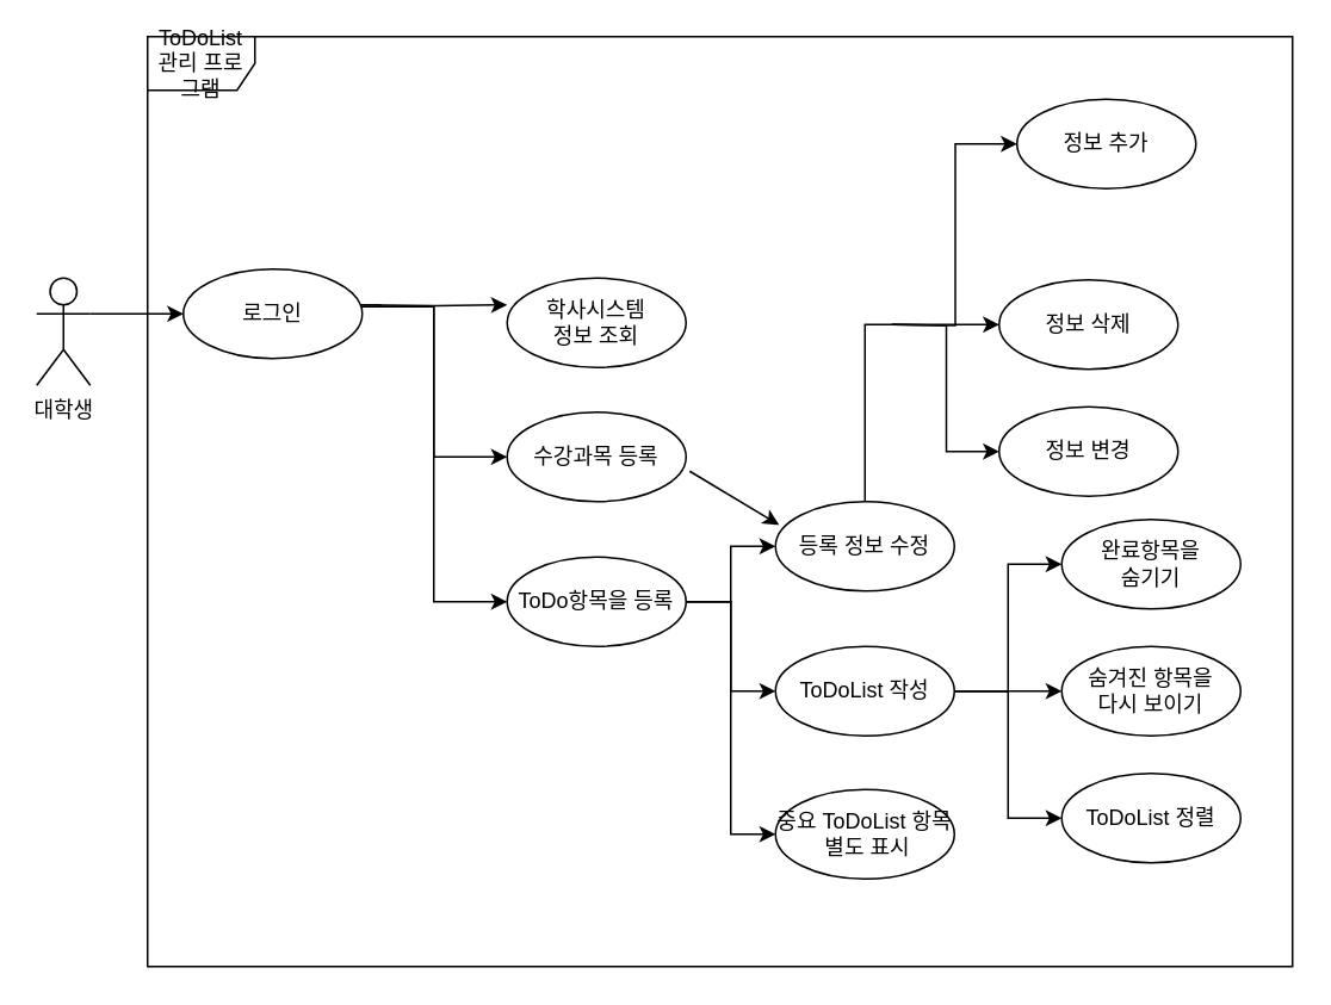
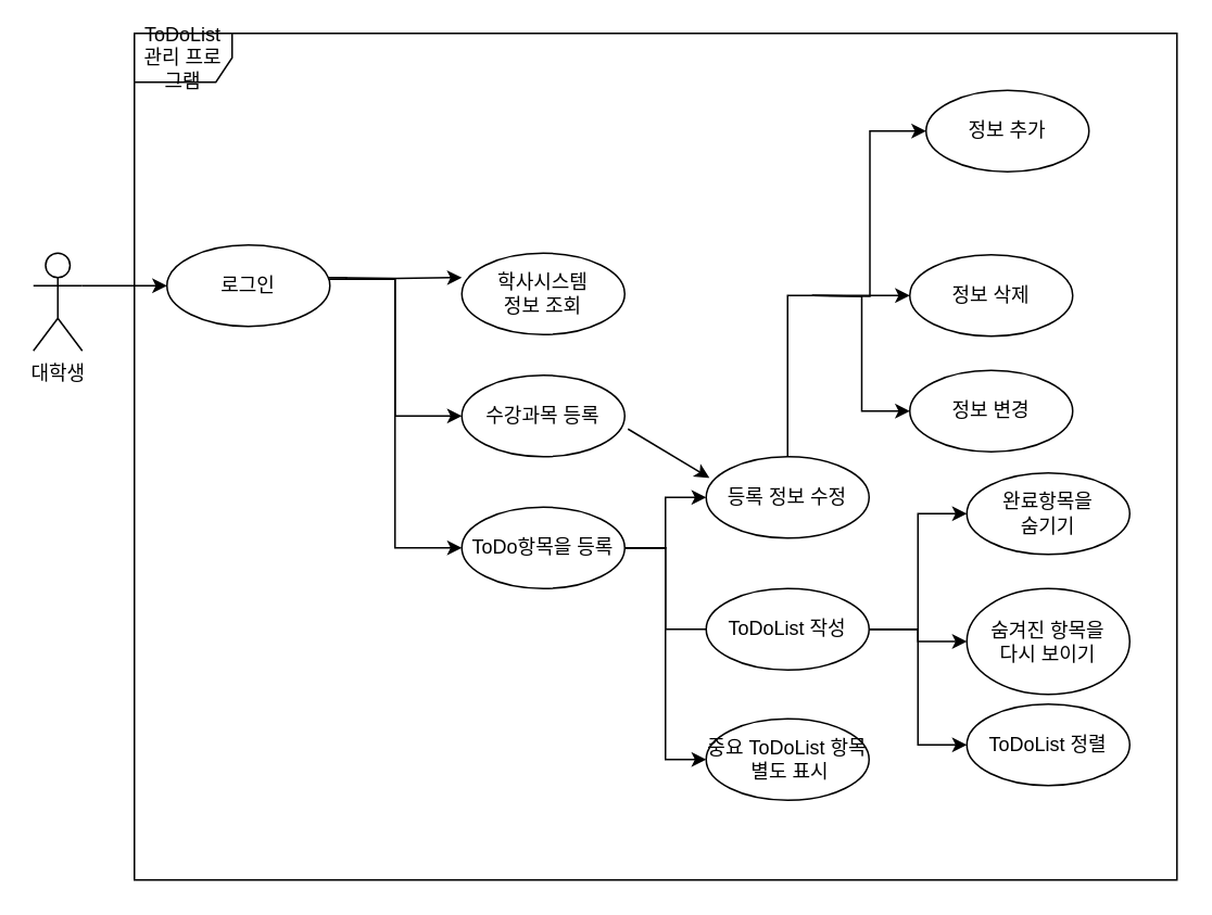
  <mxCell id="0" />
  <mxCell id="1" parent="0" />
  <mxCell id="2" value="ToDoList 관리 프로그램" style="shape=umlFrame;whiteSpace=wrap;html=1;pointerEvents=0;" parent="1" vertex="1"><mxGeometry x="82" y="20" width="640" height="520" as="geometry" /></mxCell>
  <mxCell id="3" style="edgeStyle=orthogonalEdgeStyle;rounded=0;orthogonalLoop=1;jettySize=auto;html=1;exitX=1;exitY=0.333;exitDx=0;exitDy=0;exitPerimeter=0;entryX=0;entryY=0.5;entryDx=0;entryDy=0;" parent="1" target="19" edge="1"><mxGeometry relative="1" as="geometry"><mxPoint x="173" y="170" as="sourcePoint" /><Array as="points"><mxPoint x="212" y="170" /><mxPoint x="212" y="171" /><mxPoint x="242" y="171" /><mxPoint x="242" y="255" /></Array></mxGeometry></mxCell>
  <mxCell id="4" style="edgeStyle=orthogonalEdgeStyle;rounded=0;orthogonalLoop=1;jettySize=auto;html=1;exitX=1;exitY=0.333;exitDx=0;exitDy=0;exitPerimeter=0;entryX=0;entryY=0.5;entryDx=0;entryDy=0;" parent="1" target="18" edge="1"><mxGeometry relative="1" as="geometry"><mxPoint x="173" y="170" as="sourcePoint" /><Array as="points"><mxPoint x="173" y="171" /><mxPoint x="242" y="171" /><mxPoint x="242" y="336" /></Array></mxGeometry></mxCell>
  <mxCell id="5" style="edgeStyle=orthogonalEdgeStyle;rounded=0;orthogonalLoop=1;jettySize=auto;html=1;exitX=1;exitY=0.333;exitDx=0;exitDy=0;exitPerimeter=0;entryX=0;entryY=0.5;entryDx=0;entryDy=0;" parent="1" source="6" target="20" edge="1"><mxGeometry relative="1" as="geometry" /></mxCell>
  <mxCell id="6" value="대학생" style="shape=umlActor;verticalLabelPosition=bottom;verticalAlign=top;html=1;" parent="1" vertex="1"><mxGeometry x="20" y="155" width="30" height="60" as="geometry" /></mxCell>
  <mxCell id="7" value="학사시스템&lt;br&gt;정보 조회" style="ellipse;whiteSpace=wrap;html=1;" parent="1" vertex="1"><mxGeometry x="283" y="155" width="100" height="50" as="geometry" /></mxCell>
  <mxCell id="8" value="등록 정보 수정" style="ellipse;whiteSpace=wrap;html=1;" parent="1" vertex="1"><mxGeometry x="433" y="280" width="100" height="50" as="geometry" /></mxCell>
- <mxCell id="9" value="숨겨진 항목을&lt;br&gt;다시 보이기" style="ellipse;whiteSpace=wrap;html=1;" parent="1" vertex="1"><mxGeometry x="593" y="361" width="100" height="50" as="geometry" /></mxCell>
+ <mxCell id="9" value="숨겨진 항목을&lt;br&gt;다시 보이기" style="ellipse;whiteSpace=wrap;html=1;" parent="1" vertex="1"><mxGeometry x="593" y="361" width="100" height="65" as="geometry" /></mxCell>
  <mxCell id="10" value="완료항목을&lt;br&gt;숨기기" style="ellipse;whiteSpace=wrap;html=1;" parent="1" vertex="1"><mxGeometry x="593" y="290" width="100" height="50" as="geometry" /></mxCell>
  <mxCell id="11" style="edgeStyle=orthogonalEdgeStyle;rounded=0;orthogonalLoop=1;jettySize=auto;html=1;exitX=1;exitY=0.5;exitDx=0;exitDy=0;entryX=0;entryY=0.5;entryDx=0;entryDy=0;" parent="1" source="14" target="10" edge="1"><mxGeometry relative="1" as="geometry" /></mxCell>
  <mxCell id="12" style="edgeStyle=orthogonalEdgeStyle;rounded=0;orthogonalLoop=1;jettySize=auto;html=1;exitX=1;exitY=0.5;exitDx=0;exitDy=0;entryX=0;entryY=0.5;entryDx=0;entryDy=0;" parent="1" source="14" target="9" edge="1"><mxGeometry relative="1" as="geometry" /></mxCell>
  <mxCell id="13" style="edgeStyle=orthogonalEdgeStyle;rounded=0;orthogonalLoop=1;jettySize=auto;html=1;exitX=1;exitY=0.5;exitDx=0;exitDy=0;entryX=0;entryY=0.5;entryDx=0;entryDy=0;" parent="1" source="14" target="22" edge="1"><mxGeometry relative="1" as="geometry" /></mxCell>
  <mxCell id="14" value="ToDoList 작성" style="ellipse;whiteSpace=wrap;html=1;" parent="1" vertex="1"><mxGeometry x="433" y="361" width="100" height="50" as="geometry" /></mxCell>
  <mxCell id="15" style="edgeStyle=orthogonalEdgeStyle;rounded=0;orthogonalLoop=1;jettySize=auto;html=1;exitX=1;exitY=0.5;exitDx=0;exitDy=0;entryX=0;entryY=0.5;entryDx=0;entryDy=0;" parent="1" source="18" target="8" edge="1"><mxGeometry relative="1" as="geometry" /></mxCell>
- <mxCell id="16" style="edgeStyle=orthogonalEdgeStyle;rounded=0;orthogonalLoop=1;jettySize=auto;html=1;exitX=1;exitY=0.5;exitDx=0;exitDy=0;entryX=0;entryY=0.5;entryDx=0;entryDy=0;" parent="1" source="18" target="14" edge="1"><mxGeometry relative="1" as="geometry" /></mxCell>
+ <mxCell id="16" style="edgeStyle=orthogonalEdgeStyle;rounded=0;orthogonalLoop=1;jettySize=auto;html=1;exitX=1;exitY=0.5;exitDx=0;exitDy=0;entryX=0;entryY=0.5;entryDx=0;entryDy=0;endArrow=none;" parent="1" source="18" target="14" edge="1"><mxGeometry relative="1" as="geometry" /></mxCell>
  <mxCell id="17" style="edgeStyle=orthogonalEdgeStyle;rounded=0;orthogonalLoop=1;jettySize=auto;html=1;exitX=1;exitY=0.5;exitDx=0;exitDy=0;entryX=0;entryY=0.5;entryDx=0;entryDy=0;" parent="1" source="18" target="21" edge="1"><mxGeometry relative="1" as="geometry" /></mxCell>
  <mxCell id="18" value="ToDo항목을 등록" style="ellipse;whiteSpace=wrap;html=1;" parent="1" vertex="1"><mxGeometry x="283" y="311" width="100" height="50" as="geometry" /></mxCell>
  <mxCell id="19" value="수강과목 등록" style="ellipse;whiteSpace=wrap;html=1;" parent="1" vertex="1"><mxGeometry x="283" y="230" width="100" height="50" as="geometry" /></mxCell>
  <mxCell id="20" value="로그인" style="ellipse;whiteSpace=wrap;html=1;" parent="1" vertex="1"><mxGeometry x="102" y="150" width="100" height="50" as="geometry" /></mxCell>
  <mxCell id="21" value="중요 ToDoList 항목&lt;br&gt;&amp;nbsp;별도 표시" style="ellipse;whiteSpace=wrap;html=1;" parent="1" vertex="1"><mxGeometry x="433" y="441" width="100" height="50" as="geometry" /></mxCell>
  <mxCell id="22" value="ToDoList 정렬" style="ellipse;whiteSpace=wrap;html=1;" parent="1" vertex="1"><mxGeometry x="593" y="432" width="100" height="50" as="geometry" /></mxCell>
  <mxCell id="23" style="edgeStyle=orthogonalEdgeStyle;rounded=0;orthogonalLoop=1;jettySize=auto;html=1;entryX=0;entryY=0.3;entryDx=0;entryDy=0;entryPerimeter=0;" parent="1" target="7" edge="1"><mxGeometry relative="1" as="geometry"><mxPoint x="202" y="170" as="sourcePoint" /></mxGeometry></mxCell>
  <mxCell id="24" value="" style="endArrow=classic;html=1;rounded=0;exitX=1.02;exitY=0.66;exitDx=0;exitDy=0;exitPerimeter=0;entryX=0.02;entryY=0.26;entryDx=0;entryDy=0;entryPerimeter=0;" parent="1" source="19" target="8" edge="1"><mxGeometry width="50" height="50" relative="1" as="geometry"><mxPoint x="423" y="370" as="sourcePoint" /><mxPoint x="473" y="320" as="targetPoint" /></mxGeometry></mxCell>
  <mxCell id="25" value="정보 삭제" style="ellipse;whiteSpace=wrap;html=1;" parent="1" vertex="1"><mxGeometry x="558" y="156" width="100" height="50" as="geometry" /></mxCell>
  <mxCell id="26" value="정보 추가" style="ellipse;whiteSpace=wrap;html=1;" parent="1" vertex="1"><mxGeometry x="568" y="55" width="100" height="50" as="geometry" /></mxCell>
  <mxCell id="27" style="edgeStyle=orthogonalEdgeStyle;rounded=0;orthogonalLoop=1;jettySize=auto;html=1;exitX=1;exitY=0.5;exitDx=0;exitDy=0;entryX=0;entryY=0.5;entryDx=0;entryDy=0;" parent="1" target="26" edge="1"><mxGeometry relative="1" as="geometry"><mxPoint x="498" y="181" as="sourcePoint" /></mxGeometry></mxCell>
  <mxCell id="28" style="edgeStyle=orthogonalEdgeStyle;rounded=0;orthogonalLoop=1;jettySize=auto;html=1;exitX=0.5;exitY=0;exitDx=0;exitDy=0;entryX=0;entryY=0.5;entryDx=0;entryDy=0;" parent="1" source="8" target="25" edge="1"><mxGeometry relative="1" as="geometry"><mxPoint x="498" y="181" as="sourcePoint" /></mxGeometry></mxCell>
  <mxCell id="29" style="edgeStyle=orthogonalEdgeStyle;rounded=0;orthogonalLoop=1;jettySize=auto;html=1;exitX=1;exitY=0.5;exitDx=0;exitDy=0;entryX=0;entryY=0.5;entryDx=0;entryDy=0;" parent="1" target="30" edge="1"><mxGeometry relative="1" as="geometry"><mxPoint x="498" y="181" as="sourcePoint" /></mxGeometry></mxCell>
  <mxCell id="30" value="정보 변경" style="ellipse;whiteSpace=wrap;html=1;" parent="1" vertex="1"><mxGeometry x="558" y="227" width="100" height="50" as="geometry" /></mxCell>
